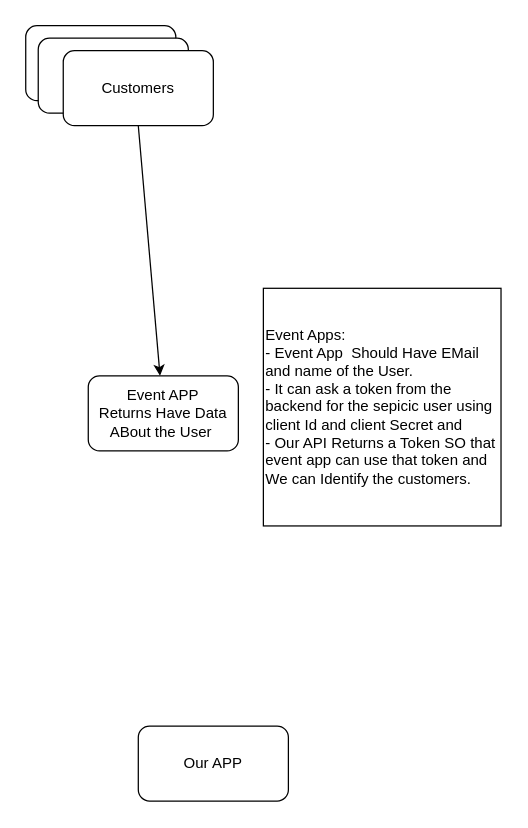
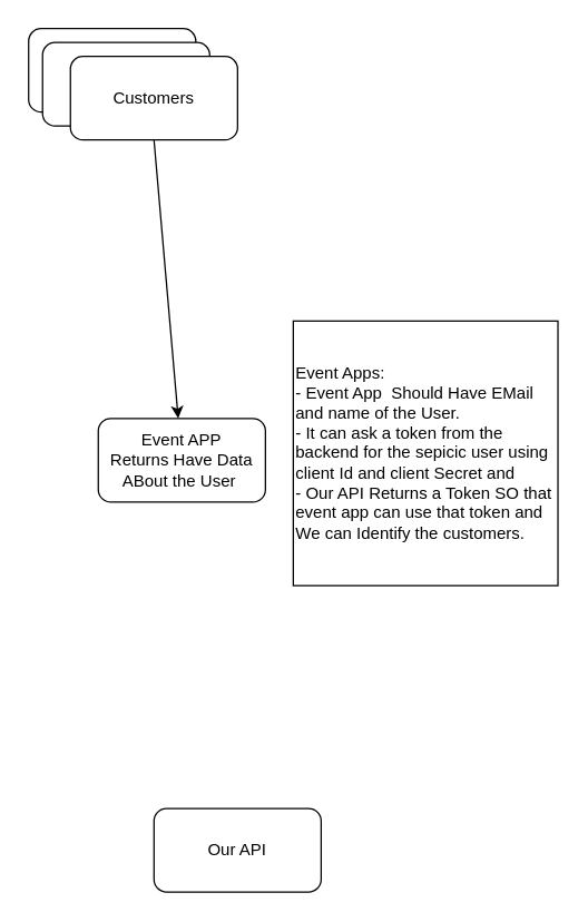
  <mxCell id="0" />
  <mxCell id="1" parent="0" />
  <mxCell id="2" value="Event APP&lt;br&gt;Returns Have Data ABout the User&amp;nbsp;" style="rounded=1;whiteSpace=wrap;html=1;" vertex="1" parent="1"><mxGeometry x="70" y="300" width="120" height="60" as="geometry" /></mxCell>
  <mxCell id="3" value="Customers" style="rounded=1;whiteSpace=wrap;html=1;" vertex="1" parent="1"><mxGeometry x="20" y="20" width="120" height="60" as="geometry" /></mxCell>
- <mxCell id="4" value="Our APP" style="rounded=1;whiteSpace=wrap;html=1;" vertex="1" parent="1"><mxGeometry x="110" y="580" width="120" height="60" as="geometry" /></mxCell>
+ <mxCell id="4" value="Our API" style="rounded=1;whiteSpace=wrap;html=1;" vertex="1" parent="1"><mxGeometry x="110" y="580" width="120" height="60" as="geometry" /></mxCell>
  <mxCell id="5" value="Customers" style="rounded=1;whiteSpace=wrap;html=1;" vertex="1" parent="1"><mxGeometry x="30" y="30" width="120" height="60" as="geometry" /></mxCell>
  <mxCell id="6" value="Customers" style="rounded=1;whiteSpace=wrap;html=1;" vertex="1" parent="1"><mxGeometry x="50" y="40" width="120" height="60" as="geometry" /></mxCell>
  <mxCell id="7" value="" style="endArrow=classic;html=1;exitX=0.5;exitY=1;exitDx=0;exitDy=0;" edge="1" parent="1" source="6" target="2"><mxGeometry width="50" height="50" relative="1" as="geometry"><mxPoint x="380" y="370" as="sourcePoint" /><mxPoint x="430" y="320" as="targetPoint" /></mxGeometry></mxCell>
  <mxCell id="8" value="Event Apps:&lt;br&gt;- Event App&amp;nbsp; Should Have EMail and name of the User.&lt;br&gt;- It can ask a token from the backend for the sepicic user using client Id and client Secret and&amp;nbsp;&lt;br&gt;- Our API Returns a Token SO that event app can use that token and We can Identify the customers." style="whiteSpace=wrap;html=1;aspect=fixed;align=left;" vertex="1" parent="1"><mxGeometry x="210" y="230" width="190" height="190" as="geometry" /></mxCell>
